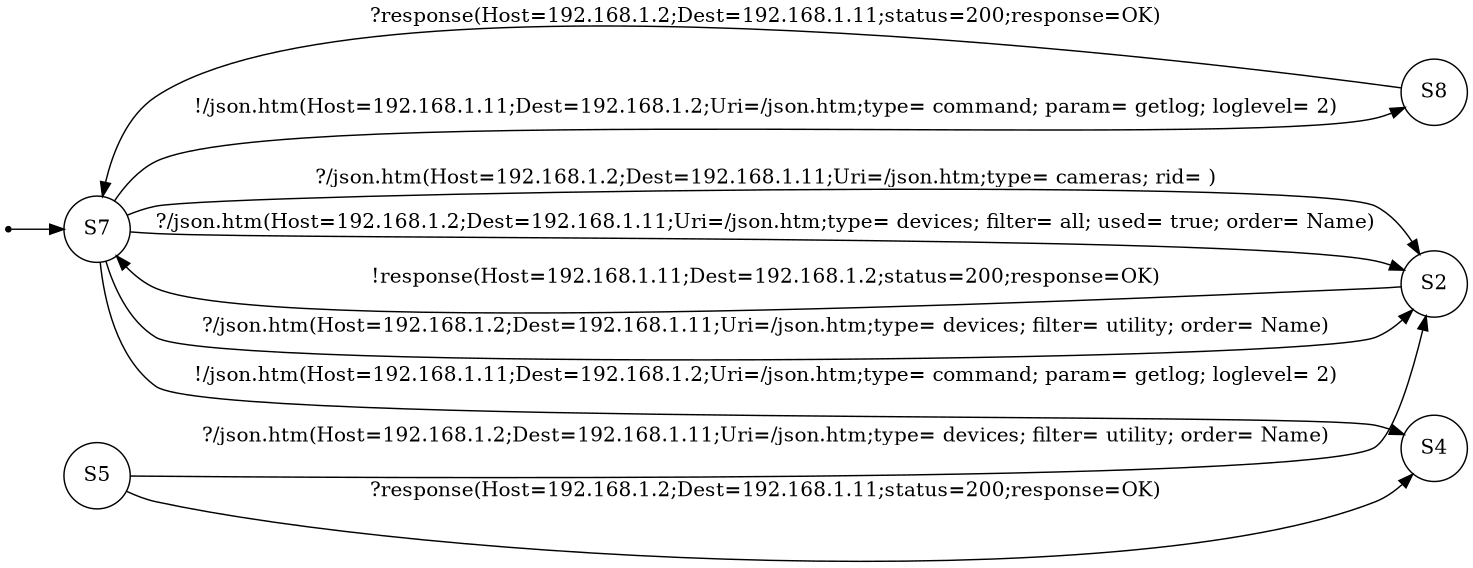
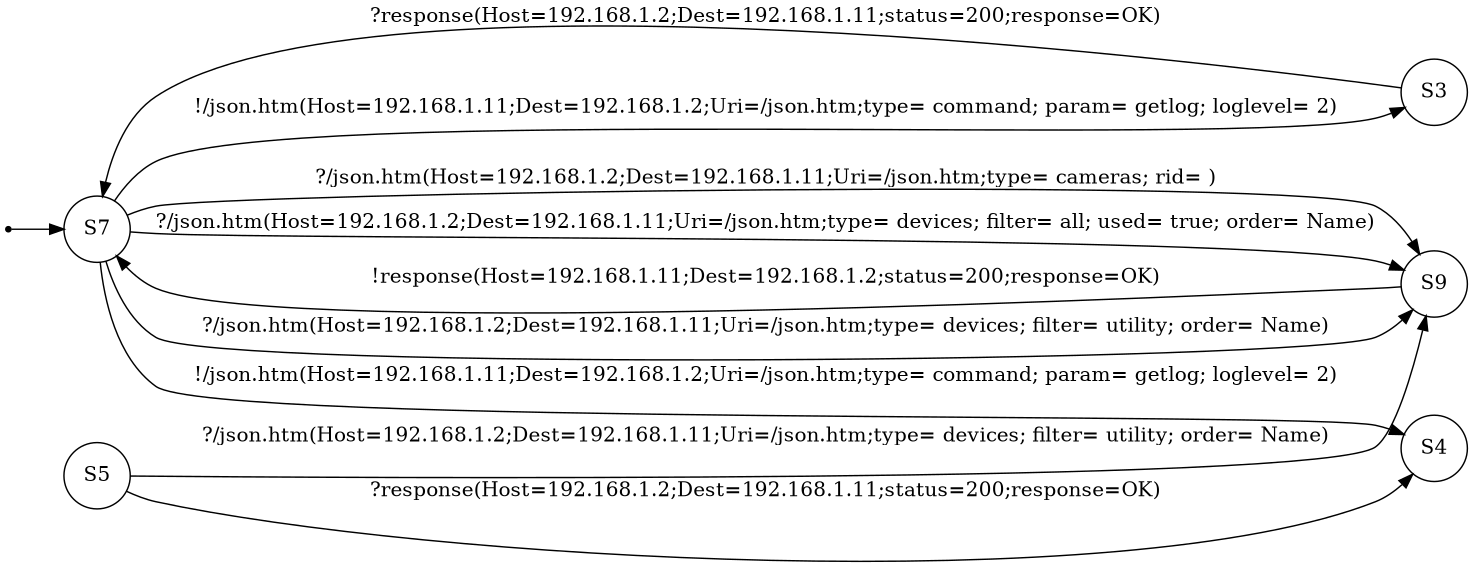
  digraph {
    rankdir=LR
    node [shape=circle]
    S00 [shape=point]
    n2 [label=S7]
-   n3 [label=S2]
-   n4 [label=S8]
+   n3 [label=S9]
+   n4 [label=S3]
    n5 [label=S4]
    n6 [label=S5]
    S00 -> n2
    n2 -> n3 [label="?/json.htm(Host=192.168.1.2;Dest=192.168.1.11;Uri=/json.htm;type= devices; filter= utility; order= Name)"]
    n2 -> n3 [label="?/json.htm(Host=192.168.1.2;Dest=192.168.1.11;Uri=/json.htm;type= cameras; rid= )"]
    n2 -> n3 [label="?/json.htm(Host=192.168.1.2;Dest=192.168.1.11;Uri=/json.htm;type= devices; filter= all; used= true; order= Name)"]
    n2 -> n4 [label="!/json.htm(Host=192.168.1.11;Dest=192.168.1.2;Uri=/json.htm;type= command; param= getlog; loglevel= 2)"]
    n2 -> n5 [label="!/json.htm(Host=192.168.1.11;Dest=192.168.1.2;Uri=/json.htm;type= command; param= getlog; loglevel= 2)"]
    n3 -> n2 [label="!response(Host=192.168.1.11;Dest=192.168.1.2;status=200;response=OK)"]
    n4 -> n2 [label="?response(Host=192.168.1.2;Dest=192.168.1.11;status=200;response=OK)"]
    n6 -> n3 [label="?/json.htm(Host=192.168.1.2;Dest=192.168.1.11;Uri=/json.htm;type= devices; filter= utility; order= Name)"]
    n6 -> n5 [label="?response(Host=192.168.1.2;Dest=192.168.1.11;status=200;response=OK)"]
  }
